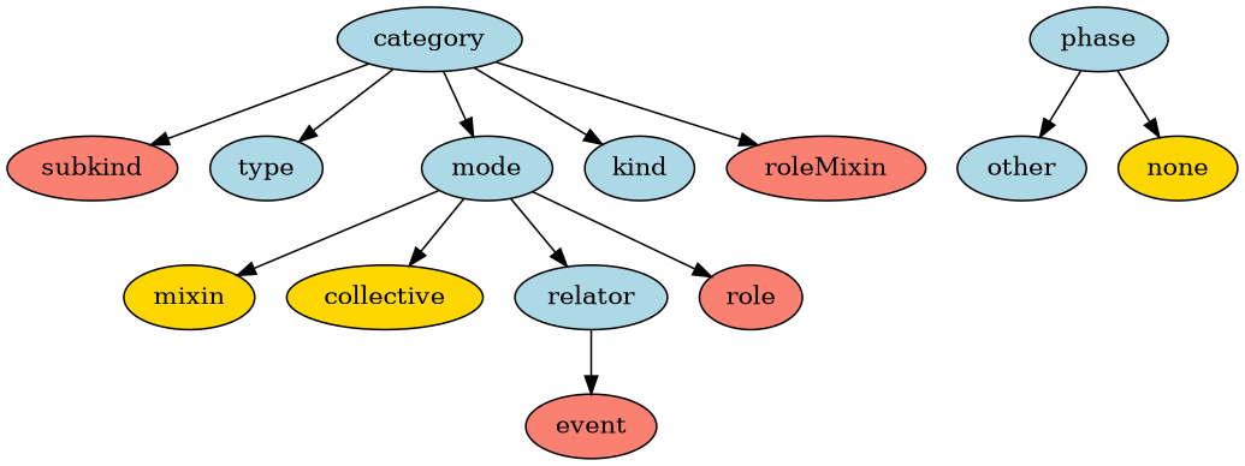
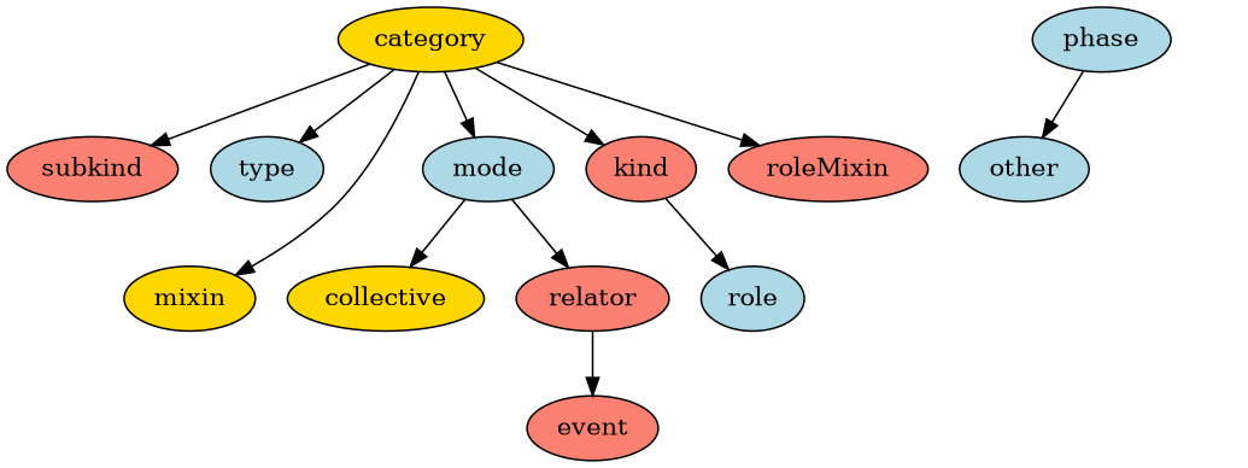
  strict digraph {
    node [fillcolor=salmon style=filled]
-   category [fillcolor=lightblue]
+   category [fillcolor=gold]
    subkind
    type [fillcolor=lightblue]
    mode [fillcolor=lightblue]
-   kind [fillcolor=lightblue]
+   kind
    roleMixin
    mixin [fillcolor=gold]
    collective [fillcolor=gold]
-   relator [fillcolor=lightblue]
-   role
+   relator
+   role [fillcolor=lightblue]
    phase [fillcolor=lightblue]
    other [fillcolor=lightblue]
-   none [fillcolor=gold]
    event
    category -> subkind
    category -> type
    category -> mode
    category -> kind
    category -> roleMixin
-   mode -> mixin
+   category -> mixin
    mode -> collective
    mode -> relator
-   mode -> role
+   kind -> role
    relator -> event
    phase -> other
-   phase -> none
  }
